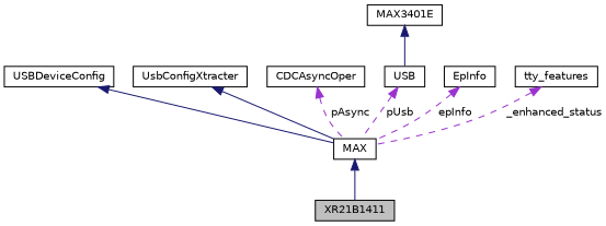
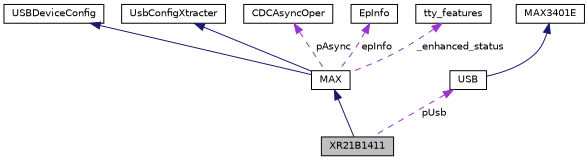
  digraph {
    node [color=black fillcolor=white fontname=Helvetica fontsize=10 shape=record style=filled]
    edge [color=midnightblue dir=back fontname=Helvetica fontsize=10 labelfontname=Helvetica labelfontsize=10 style=solid]
    n1 [fillcolor=grey75 fontcolor=black height=0.2 label=XR21B1411 width=0.4]
    n2 [height=0.2 label=MAX width=0.4]
    n3 [height=0.2 label=USBDeviceConfig width=0.4]
    n4 [height=0.2 label=UsbConfigXtracter width=0.4]
    n5 [height=0.2 label=CDCAsyncOper width=0.4]
    n6 [height=0.2 label=USB width=0.4]
    n7 [height=0.2 label=MAX3401E width=0.4]
    n8 [height=0.2 label=EpInfo width=0.4]
    n9 [height=0.2 label=tty_features width=0.4]
    n2 -> n1
    n3 -> n2
    n4 -> n2
    n5 -> n2 [color=darkorchid3 label=" pAsync" style=dashed]
-   n6 -> n2 [color=darkorchid3 label=" pUsb" style=dashed]
+   n6 -> n1 [color=darkorchid3 label=" pUsb" style=dashed]
    n7 -> n6
    n8 -> n2 [color=darkorchid3 label=" epInfo" style=dashed]
    n9 -> n2 [color=darkorchid3 label=" _enhanced_status" style=dashed]
  }
